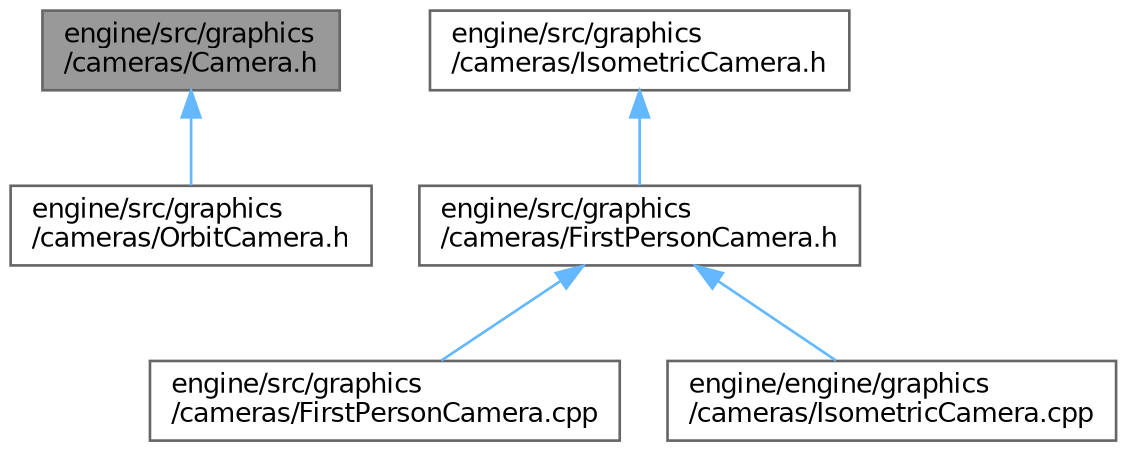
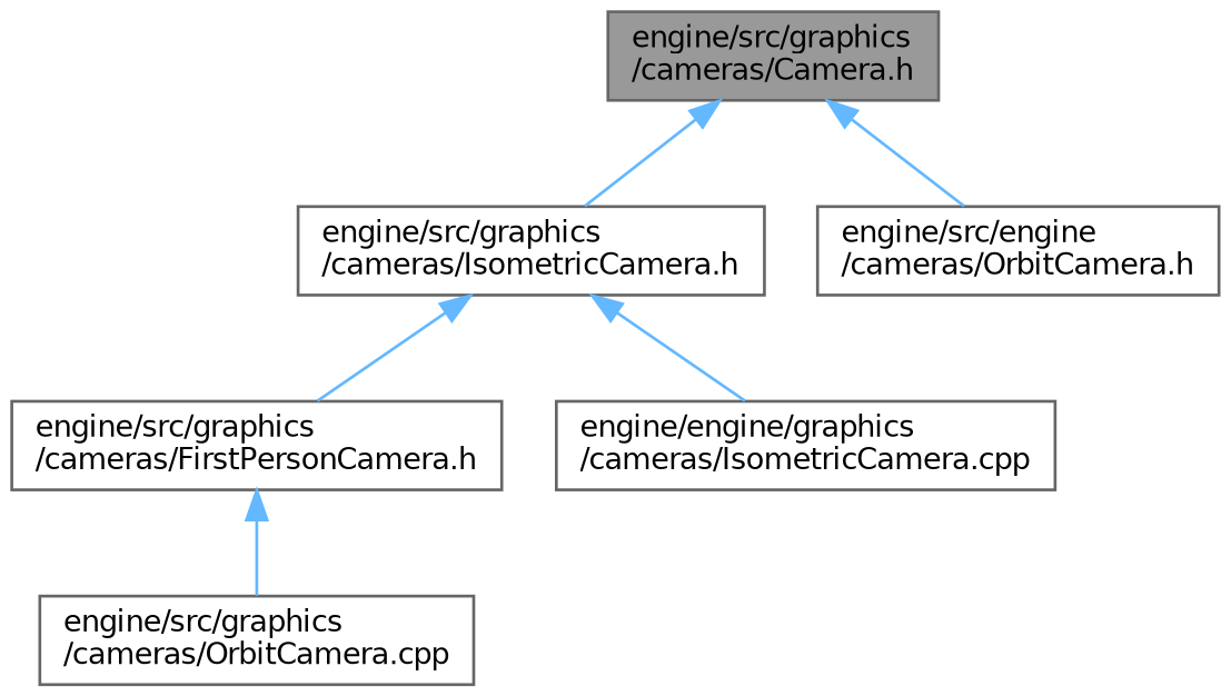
  digraph {
    node [color=grey40 fillcolor=white fontname=Helvetica fontsize=10 shape=box style=filled]
    edge [color=steelblue1 dir=back fontname=Helvetica fontsize=10 labelfontname=Helvetica labelfontsize=10 style=solid]
    n1 [color=gray40 fillcolor=grey60 fontcolor=black height=0.2 label="engine/src/graphics\l/cameras/Camera.h" width=0.4]
    n2 [height=0.2 label="engine/src/graphics\l/cameras/IsometricCamera.h" width=0.4]
-   n3 [height=0.2 label="engine/src/graphics\l/cameras/OrbitCamera.h" width=0.4]
+   n3 [height=0.2 label="engine/src/engine\l/cameras/OrbitCamera.h" width=0.4]
    n4 [height=0.2 label="engine/src/graphics\l/cameras/FirstPersonCamera.h" width=0.4]
-   n5 [height=0.2 label="engine/src/graphics\l/cameras/FirstPersonCamera.cpp" width=0.4]
+   n5 [height=0.2 label="engine/src/graphics\l/cameras/OrbitCamera.cpp" width=0.4]
    n6 [height=0.2 label="engine/engine/graphics\l/cameras/IsometricCamera.cpp" width=0.4]
+   n1 -> n2
    n1 -> n3
    n2 -> n4
-   n4 -> n6
+   n2 -> n6
    n4 -> n5
  }
